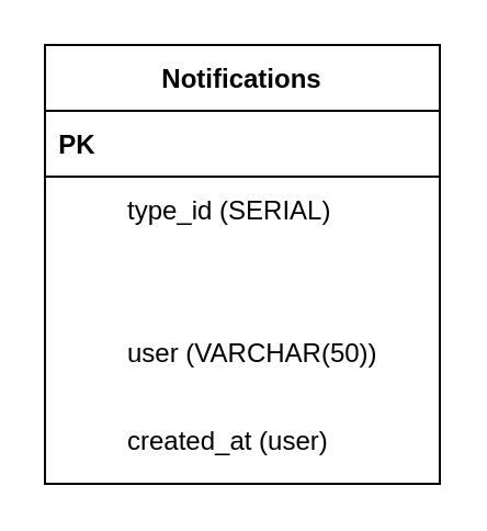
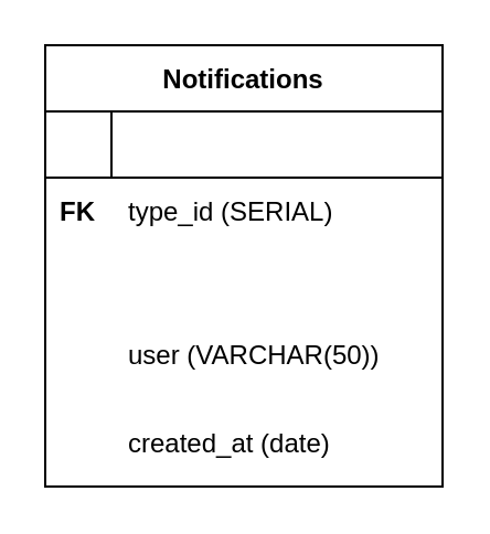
  <mxCell id="0" />
  <mxCell id="1" parent="0" />
  <mxCell id="2" value="Notifications" style="shape=table;startSize=30;container=1;collapsible=1;childLayout=tableLayout;fixedRows=1;rowLines=0;fontStyle=1;align=center;resizeLast=1;" parent="1" vertex="1"><mxGeometry x="20" y="20" width="180" height="200" as="geometry" /></mxCell>
  <mxCell id="3" value="" style="shape=partialRectangle;collapsible=0;dropTarget=0;pointerEvents=0;fillColor=none;top=0;left=0;bottom=1;right=0;points=[[0,0.5],[1,0.5]];portConstraint=eastwest;" parent="2" vertex="1"><mxGeometry y="30" width="180" height="30" as="geometry" /></mxCell>
- <mxCell id="4" value="PK" style="shape=partialRectangle;connectable=0;fillColor=none;top=0;left=0;bottom=0;right=0;fontStyle=1;overflow=hidden;" parent="3" vertex="1"><mxGeometry width="30" height="30" as="geometry" /></mxCell>
  <mxCell id="5" value="" style="shape=partialRectangle;collapsible=0;dropTarget=0;pointerEvents=0;fillColor=none;top=0;left=0;bottom=0;right=0;points=[[0,0.5],[1,0.5]];portConstraint=eastwest;" parent="2" vertex="1"><mxGeometry y="60" width="180" height="30" as="geometry" /></mxCell>
+ <mxCell id="6" value="FK" style="shape=partialRectangle;connectable=0;fillColor=none;top=0;left=0;bottom=0;right=0;editable=1;overflow=hidden;fontStyle=1" parent="5" vertex="1"><mxGeometry width="30" height="30" as="geometry" /></mxCell>
  <mxCell id="7" value="type_id (SERIAL)" style="shape=partialRectangle;connectable=0;fillColor=none;top=0;left=0;bottom=0;right=0;align=left;spacingLeft=6;overflow=hidden;" parent="5" vertex="1"><mxGeometry x="30" width="150" height="30" as="geometry" /></mxCell>
  <mxCell id="8" value="" style="shape=partialRectangle;collapsible=0;dropTarget=0;pointerEvents=0;fillColor=none;top=0;left=0;bottom=0;right=0;points=[[0,0.5],[1,0.5]];portConstraint=eastwest;" parent="2" vertex="1"><mxGeometry y="90" width="180" height="30" as="geometry" /></mxCell>
  <mxCell id="9" value="" style="shape=partialRectangle;connectable=0;fillColor=none;top=0;left=0;bottom=0;right=0;editable=1;overflow=hidden;" parent="8" vertex="1"><mxGeometry width="30" height="30" as="geometry" /></mxCell>
  <mxCell id="10" value="" style="shape=partialRectangle;collapsible=0;dropTarget=0;pointerEvents=0;fillColor=none;top=0;left=0;bottom=0;right=0;points=[[0,0.5],[1,0.5]];portConstraint=eastwest;" parent="1" vertex="1"><mxGeometry x="20" y="140" width="180" height="40" as="geometry" /></mxCell>
  <mxCell id="11" value="" style="shape=partialRectangle;connectable=0;fillColor=none;top=0;left=0;bottom=0;right=0;editable=1;overflow=hidden;" parent="10" vertex="1"><mxGeometry width="30" height="40" as="geometry" /></mxCell>
  <mxCell id="12" value="user (VARCHAR(50))" style="shape=partialRectangle;connectable=0;fillColor=none;top=0;left=0;bottom=0;right=0;align=left;spacingLeft=6;overflow=hidden;" parent="10" vertex="1"><mxGeometry x="30" width="150" height="40" as="geometry" /></mxCell>
  <mxCell id="13" value="" style="shape=partialRectangle;collapsible=0;dropTarget=0;pointerEvents=0;fillColor=none;top=0;left=0;bottom=0;right=0;points=[[0,0.5],[1,0.5]];portConstraint=eastwest;" vertex="1" parent="1"><mxGeometry x="20" y="180" width="180" height="40" as="geometry" /></mxCell>
  <mxCell id="14" value="" style="shape=partialRectangle;connectable=0;fillColor=none;top=0;left=0;bottom=0;right=0;editable=1;overflow=hidden;" vertex="1" parent="13"><mxGeometry width="30" height="40" as="geometry" /></mxCell>
- <mxCell id="15" value="created_at (user)" style="shape=partialRectangle;connectable=0;fillColor=none;top=0;left=0;bottom=0;right=0;align=left;spacingLeft=6;overflow=hidden;" vertex="1" parent="13"><mxGeometry x="30" width="150" height="40" as="geometry" /></mxCell>
+ <mxCell id="15" value="created_at (date)" style="shape=partialRectangle;connectable=0;fillColor=none;top=0;left=0;bottom=0;right=0;align=left;spacingLeft=6;overflow=hidden;" vertex="1" parent="13"><mxGeometry x="30" width="150" height="40" as="geometry" /></mxCell>
